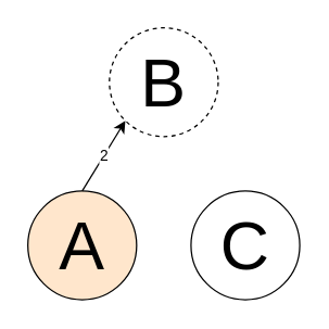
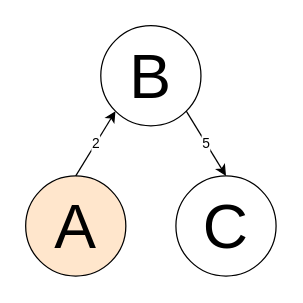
  <mxCell id="0" />
  <mxCell id="1" parent="0" />
- <mxCell id="2" value="&lt;font style=&quot;font-size: 50px&quot;&gt;B&lt;/font&gt;" style="ellipse;whiteSpace=wrap;html=1;aspect=fixed;dashed=1;" vertex="1" parent="1"><mxGeometry x="80" y="20" width="80" height="80" as="geometry" /></mxCell>
+ <mxCell id="2" value="&lt;font style=&quot;font-size: 50px&quot;&gt;B&lt;/font&gt;" style="ellipse;whiteSpace=wrap;html=1;aspect=fixed;" vertex="1" parent="1"><mxGeometry x="80" y="20" width="80" height="80" as="geometry" /></mxCell>
  <mxCell id="3" value="&lt;font style=&quot;font-size: 50px&quot;&gt;A&lt;/font&gt;" style="ellipse;whiteSpace=wrap;html=1;aspect=fixed;fillColor=#ffe6cc;" vertex="1" parent="1"><mxGeometry x="20" y="140" width="80" height="80" as="geometry" /></mxCell>
  <mxCell id="4" value="&lt;font style=&quot;font-size: 50px&quot;&gt;C&lt;/font&gt;" style="ellipse;whiteSpace=wrap;html=1;aspect=fixed;" vertex="1" parent="1"><mxGeometry x="140" y="140" width="80" height="80" as="geometry" /></mxCell>
  <mxCell id="5" value="2" style="endArrow=classic;html=1;entryX=0;entryY=1;entryDx=0;entryDy=0;exitX=0.5;exitY=0;exitDx=0;exitDy=0;" edge="1" parent="1" source="3" target="2"><mxGeometry width="50" height="50" relative="1" as="geometry"><mxPoint x="130" y="280" as="sourcePoint" /><mxPoint x="180" y="230" as="targetPoint" /></mxGeometry></mxCell>
+ <mxCell id="6" value="5" style="endArrow=classic;html=1;entryX=0.5;entryY=0;entryDx=0;entryDy=0;exitX=1;exitY=1;exitDx=0;exitDy=0;" edge="1" parent="1" source="2" target="4"><mxGeometry width="50" height="50" relative="1" as="geometry"><mxPoint x="130" y="280" as="sourcePoint" /><mxPoint x="180" y="230" as="targetPoint" /></mxGeometry></mxCell>
